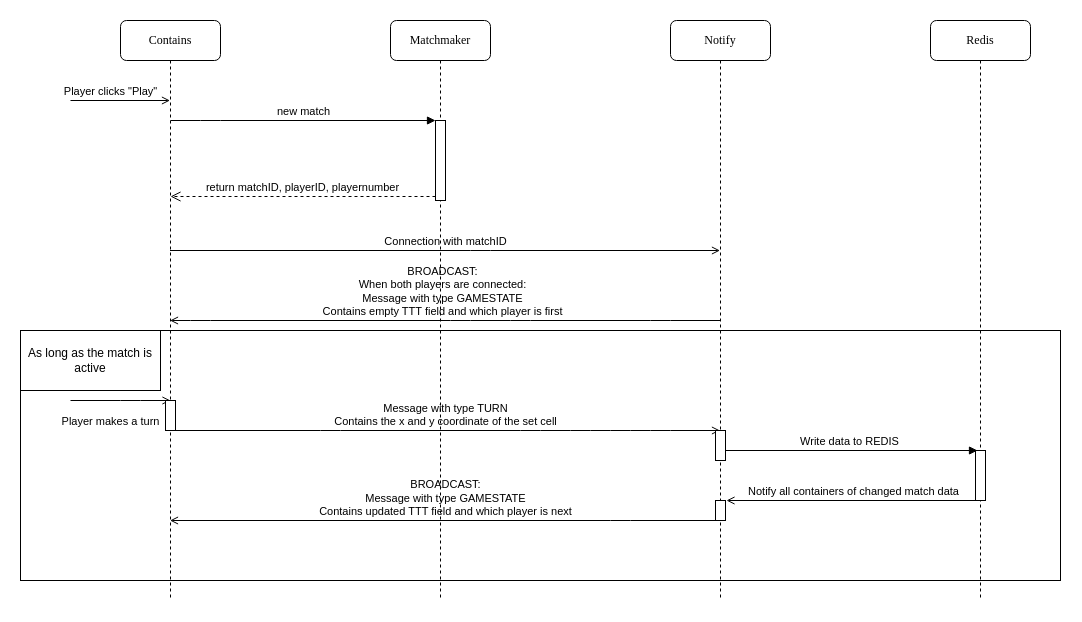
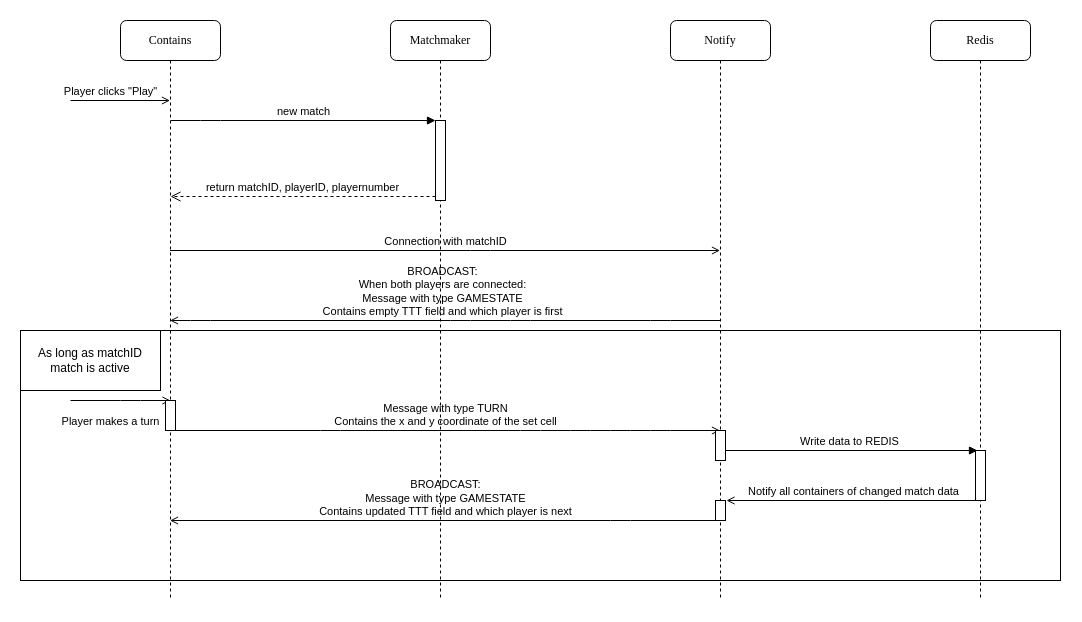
  <mxCell id="0" />
  <mxCell id="1" parent="0" />
  <mxCell id="2" value="" style="rounded=0;whiteSpace=wrap;html=1;fillColor=none;" vertex="1" parent="1"><mxGeometry y="330" width="1040" height="250" as="geometry" x="20" /></mxCell>
  <mxCell id="3" value="Matchmaker" style="shape=umlLifeline;perimeter=lifelinePerimeter;whiteSpace=wrap;html=1;container=1;collapsible=0;recursiveResize=0;outlineConnect=0;rounded=1;shadow=0;comic=0;labelBackgroundColor=none;strokeWidth=1;fontFamily=Verdana;fontSize=12;align=center;" parent="1" vertex="1"><mxGeometry x="390" y="20" width="100" height="580" as="geometry" /></mxCell>
  <mxCell id="4" value="Notify" style="shape=umlLifeline;perimeter=lifelinePerimeter;whiteSpace=wrap;html=1;container=1;collapsible=0;recursiveResize=0;outlineConnect=0;rounded=1;shadow=0;comic=0;labelBackgroundColor=none;strokeWidth=1;fontFamily=Verdana;fontSize=12;align=center;" parent="1" vertex="1"><mxGeometry x="670" y="20" width="100" height="580" as="geometry" /></mxCell>
  <mxCell id="5" value="Contains" style="shape=umlLifeline;perimeter=lifelinePerimeter;whiteSpace=wrap;html=1;container=1;collapsible=0;recursiveResize=0;outlineConnect=0;rounded=1;shadow=0;comic=0;labelBackgroundColor=none;strokeWidth=1;fontFamily=Verdana;fontSize=12;align=center;" parent="1" vertex="1"><mxGeometry x="120" y="20" width="100" height="580" as="geometry" /></mxCell>
  <mxCell id="6" value="&lt;div&gt;Redis&lt;/div&gt;" style="shape=umlLifeline;perimeter=lifelinePerimeter;whiteSpace=wrap;html=1;container=1;collapsible=0;recursiveResize=0;outlineConnect=0;rounded=1;shadow=0;comic=0;labelBackgroundColor=none;strokeWidth=1;fontFamily=Verdana;fontSize=12;align=center;" vertex="1" parent="1"><mxGeometry x="930" y="20" width="100" height="580" as="geometry" /></mxCell>
  <mxCell id="7" value="" style="html=1;points=[];perimeter=orthogonalPerimeter;" vertex="1" parent="6"><mxGeometry x="45" y="430" width="10" height="50" as="geometry" /></mxCell>
  <mxCell id="8" value="" style="html=1;points=[];perimeter=orthogonalPerimeter;" vertex="1" parent="1"><mxGeometry x="435" y="120" width="10" height="80" as="geometry" /></mxCell>
  <mxCell id="9" value="new match" style="html=1;verticalAlign=bottom;endArrow=block;entryX=0;entryY=0;" edge="1" target="8" parent="1"><mxGeometry relative="1" as="geometry"><mxPoint x="170" y="120" as="sourcePoint" /><Array as="points"><mxPoint x="210" y="120" /></Array></mxGeometry></mxCell>
  <mxCell id="10" value="return matchID, playerID, playernumber" style="html=1;verticalAlign=bottom;endArrow=open;dashed=1;endSize=8;exitX=0;exitY=0.95;" edge="1" source="8" parent="1"><mxGeometry relative="1" as="geometry"><mxPoint x="170" y="196" as="targetPoint" /></mxGeometry></mxCell>
  <mxCell id="11" value="Connection with matchID" style="html=1;verticalAlign=bottom;labelBackgroundColor=none;endArrow=open;endFill=0;" edge="1" parent="1" source="5" target="4"><mxGeometry width="160" relative="1" as="geometry"><mxPoint x="490" y="360" as="sourcePoint" /><mxPoint x="650" y="360" as="targetPoint" /><Array as="points"><mxPoint x="480" y="250" /></Array></mxGeometry></mxCell>
  <mxCell id="12" value="&lt;div&gt;BROADCAST: &lt;br&gt;&lt;/div&gt;&lt;div&gt;When both players are connected:&lt;/div&gt;&lt;div&gt;Message with type GAMESTATE&lt;/div&gt;&lt;div&gt;Contains empty TTT field and which player is first&lt;br&gt;&lt;/div&gt;" style="html=1;verticalAlign=bottom;labelBackgroundColor=none;endArrow=open;endFill=0;" edge="1" parent="1" source="4" target="5"><mxGeometry x="0.016" width="160" relative="1" as="geometry"><mxPoint x="490" y="360" as="sourcePoint" /><mxPoint x="650" y="360" as="targetPoint" /><Array as="points"><mxPoint x="660" y="320" /><mxPoint x="520" y="320" /><mxPoint x="460" y="320" /><mxPoint x="200" y="320" /></Array><mxPoint x="1" as="offset" /></mxGeometry></mxCell>
  <mxCell id="13" value="Player clicks &quot;Play&quot;" style="html=1;verticalAlign=bottom;labelBackgroundColor=none;endArrow=open;endFill=0;" edge="1" parent="1" target="5"><mxGeometry x="-0.196" width="160" relative="1" as="geometry"><mxPoint x="70" y="100" as="sourcePoint" /><mxPoint x="150" y="100" as="targetPoint" /><mxPoint as="offset" /></mxGeometry></mxCell>
  <mxCell id="14" value="Player makes a turn" style="html=1;verticalAlign=bottom;labelBackgroundColor=none;endArrow=open;endFill=0;startArrow=none;" edge="1" parent="1" target="5"><mxGeometry x="-0.204" y="-30" width="160" relative="1" as="geometry"><mxPoint x="70" y="400" as="sourcePoint" /><mxPoint x="150" y="364" as="targetPoint" /><Array as="points"><mxPoint x="130" y="400" /><mxPoint x="170" y="400" /></Array><mxPoint as="offset" /></mxGeometry></mxCell>
  <mxCell id="15" value="&lt;div&gt;Message with type TURN&lt;/div&gt;&lt;div&gt;Contains the x and y coordinate of the set cell&lt;br&gt;&lt;/div&gt;" style="html=1;verticalAlign=bottom;labelBackgroundColor=none;endArrow=open;endFill=0;" edge="1" parent="1" source="5" target="4"><mxGeometry width="160" relative="1" as="geometry"><mxPoint x="200" y="400" as="sourcePoint" /><mxPoint x="360" y="400" as="targetPoint" /><Array as="points"><mxPoint x="330" y="430" /><mxPoint x="530" y="430" /><mxPoint x="580" y="430" /><mxPoint x="620" y="430" /><mxPoint x="660" y="430" /></Array></mxGeometry></mxCell>
  <mxCell id="16" value="Write data to REDIS" style="html=1;verticalAlign=bottom;endArrow=block;" edge="1" parent="1"><mxGeometry width="80" relative="1" as="geometry"><mxPoint x="720" y="450" as="sourcePoint" /><mxPoint x="977" y="450" as="targetPoint" /><Array as="points" /></mxGeometry></mxCell>
  <mxCell id="17" value="Notify all containers of changed match data" style="html=1;verticalAlign=bottom;labelBackgroundColor=none;endArrow=open;endFill=0;" edge="1" parent="1"><mxGeometry width="160" relative="1" as="geometry"><mxPoint x="980" y="500" as="sourcePoint" /><mxPoint x="726" y="500" as="targetPoint" /><Array as="points" /></mxGeometry></mxCell>
  <mxCell id="18" value="&lt;div&gt;BROADCAST:&lt;/div&gt;&lt;div&gt;Message with type GAMESTATE&lt;/div&gt;&lt;div&gt;Contains updated TTT field and which player is next&lt;br&gt;&lt;/div&gt;" style="html=1;verticalAlign=bottom;labelBackgroundColor=none;endArrow=open;endFill=0;" edge="1" parent="1" target="5"><mxGeometry width="160" relative="1" as="geometry"><mxPoint x="720" y="520" as="sourcePoint" /><mxPoint x="690" y="510" as="targetPoint" /><Array as="points"><mxPoint x="620" y="520" /></Array></mxGeometry></mxCell>
- <mxCell id="19" value="As long as the match is active" style="rounded=0;whiteSpace=wrap;html=1;fillColor=none;" vertex="1" parent="1"><mxGeometry y="330" width="140" height="60" as="geometry" x="20" /></mxCell>
+ <mxCell id="19" value="As long as matchID match is active" style="rounded=0;whiteSpace=wrap;html=1;fillColor=none;" vertex="1" parent="1"><mxGeometry y="330" width="140" height="60" as="geometry" x="20" /></mxCell>
  <mxCell id="20" value="" style="html=1;points=[];perimeter=orthogonalPerimeter;" vertex="1" parent="1"><mxGeometry x="715" y="430" width="10" height="30" as="geometry" /></mxCell>
  <mxCell id="21" value="" style="html=1;points=[];perimeter=orthogonalPerimeter;" vertex="1" parent="1"><mxGeometry x="715" y="500" width="10" height="20" as="geometry" /></mxCell>
  <mxCell id="22" value="" style="html=1;points=[];perimeter=orthogonalPerimeter;" vertex="1" parent="1"><mxGeometry x="165" y="400" width="10" height="30" as="geometry" /></mxCell>
